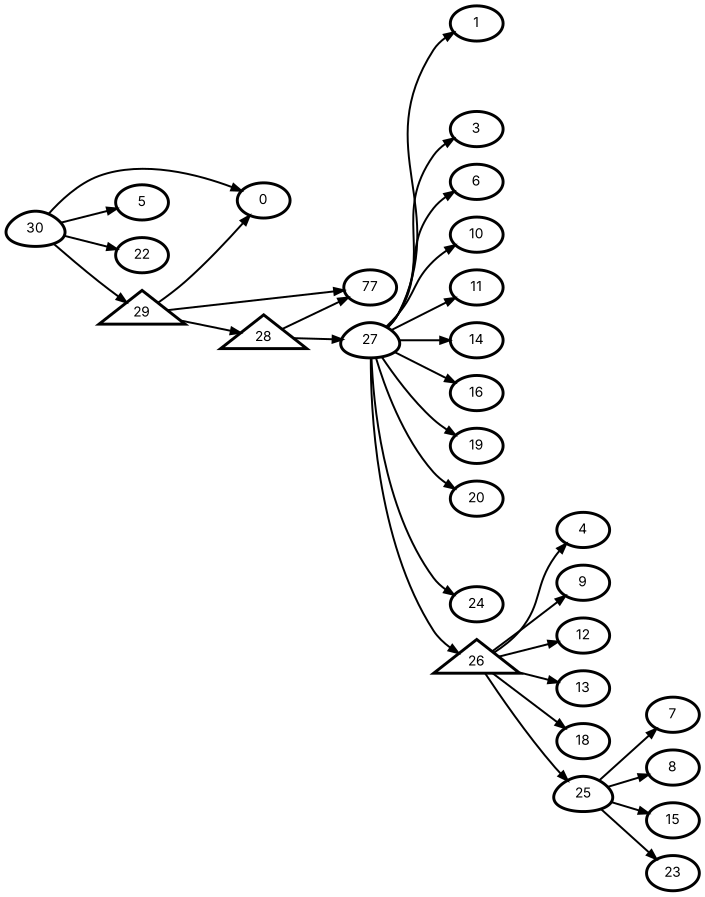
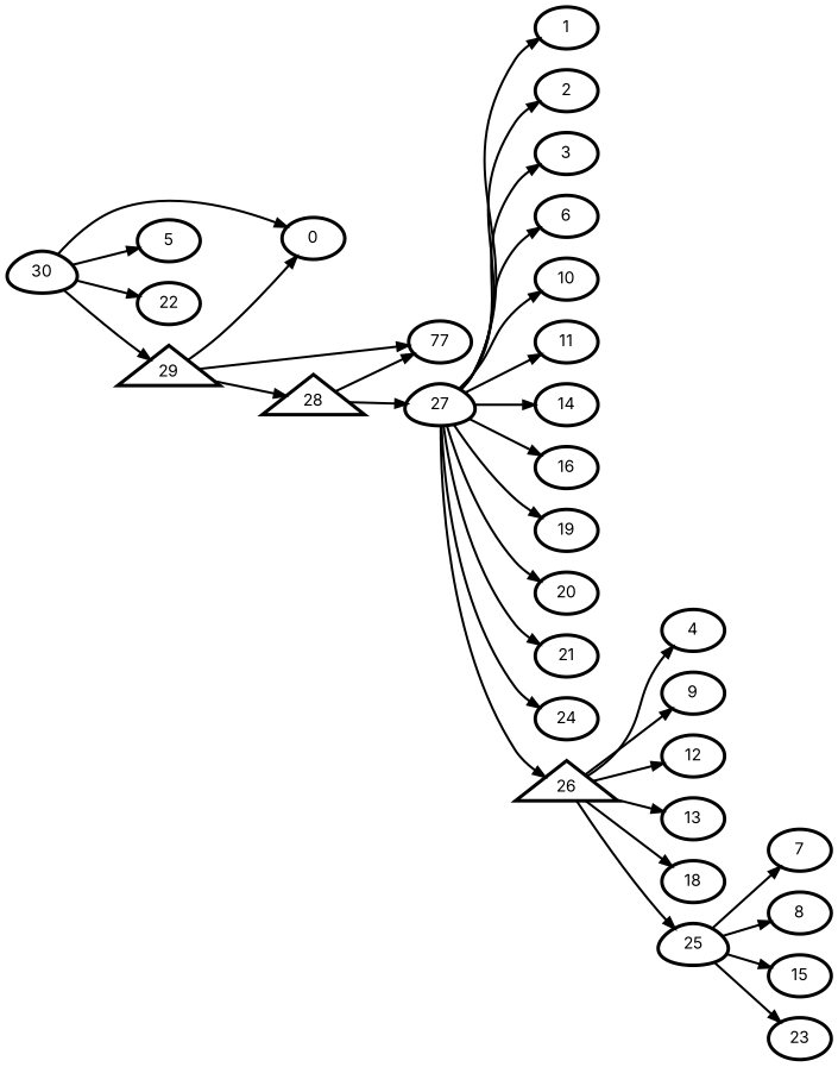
  digraph {
    fontname=Inter
    rankdir=LR
    node [fontname=Inter penwidth=3]
    edge [fontname=Inter penwidth=2]
    n1 [label=0]
    n2 [label=1]
+   n3 [label=2]
    n4 [label=3]
    n5 [label=4]
    n6 [label=5]
    n7 [label=6]
    n8 [label=7]
    n9 [label=8]
    n10 [label=9]
    n11 [label=10]
    n12 [label=11]
    n13 [label=12]
    n14 [label=13]
    n15 [label=14]
    n16 [label=15]
    n17 [label=16]
    n18 [label=77]
    n19 [label=18]
    n20 [label=19]
    n21 [label=20]
+   n22 [label=21]
    n23 [label=22]
    n24 [label=23]
    n25 [label=24]
    n26 [label=25 shape=egg]
    n27 [label=27 shape=egg]
    n28 [label=26 shape=triangle]
    n29 [label=28 shape=triangle]
    n30 [label=29 shape=triangle]
    n31 [label=30 shape=egg]
    n26 -> n8
    n26 -> n9
    n26 -> n16
    n26 -> n24
    n27 -> n2
+   n27 -> n3
    n27 -> n4
    n27 -> n7
    n27 -> n11
    n27 -> n12
    n27 -> n15
    n27 -> n17
    n27 -> n20
    n27 -> n21
+   n27 -> n22
    n27 -> n25
    n27 -> n28
    n28 -> n5
    n28 -> n10
    n28 -> n13
    n28 -> n14
    n28 -> n19
    n28 -> n26
    n29 -> n18
    n29 -> n27
    n30 -> n1
    n30 -> n18
    n30 -> n29
    n31 -> n1
    n31 -> n6
    n31 -> n23
    n31 -> n30
  }
